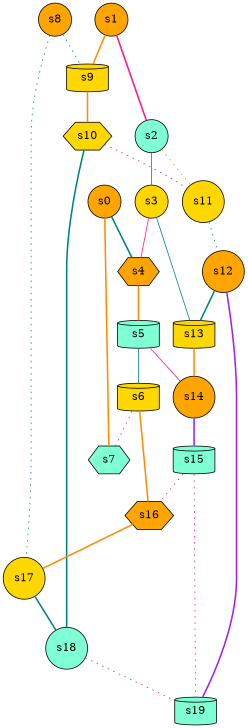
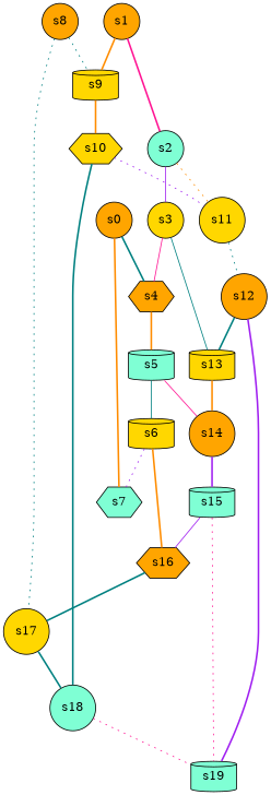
  graph {
    node [fillcolor=orange shape=circle style=filled]
    edge [color=teal style=bold]
    s4 [shape=hexagon]
    s0
    s7 [fillcolor=aquamarine shape=hexagon]
    s2 [fillcolor=aquamarine]
    s1
    s9 [fillcolor=gold shape=cylinder]
    s5 [fillcolor=aquamarine shape=cylinder]
    s3 [fillcolor=gold]
    s11 [fillcolor=gold]
    s10 [fillcolor=gold shape=hexagon]
    s14
    s6 [fillcolor=gold shape=cylinder]
    s8
    s17 [fillcolor=gold]
    s13 [fillcolor=gold shape=cylinder]
    s12
    s18 [fillcolor=aquamarine]
    s19 [fillcolor=aquamarine shape=cylinder]
    s15 [fillcolor=aquamarine shape=cylinder]
    s16 [shape=hexagon]
    s4 -- s5 [color=darkorange]
    s0 -- s4
    s0 -- s7 [color=darkorange]
    s2 -- s3 [color=purple style=solid]
    s2 -- s11 [color=darkorange style=dotted]
    s1 -- s2 [color=deeppink]
    s1 -- s9 [color=darkorange]
    s9 -- s10 [color=darkorange]
    s5 -- s14 [color=deeppink style=solid]
    s5 -- s6 [style=solid]
    s3 -- s4 [color=deeppink style=solid]
    s3 -- s13 [style=solid]
    s11 -- s12 [style=dotted]
    s10 -- s11 [color=purple style=dotted]
    s10 -- s18
    s14 -- s15 [color=purple]
    s6 -- s7 [color=purple style=dotted]
    s6 -- s16 [color=darkorange]
    s8 -- s9 [style=dotted]
    s8 -- s17 [style=dotted]
    s17 -- s18
    s13 -- s14 [color=darkorange]
    s12 -- s13
    s12 -- s19 [color=purple]
    s18 -- s19 [color=deeppink style=dotted]
    s15 -- s19 [color=deeppink style=dotted]
-   s15 -- s16 [color=purple style=dotted]
-   s16 -- s17 [color=darkorange]
+   s15 -- s16 [color=purple style=solid]
+   s16 -- s17
  }
